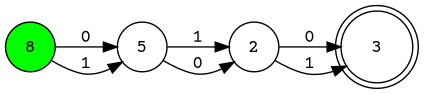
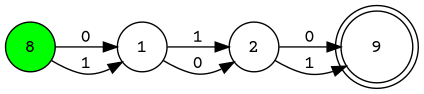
  digraph {
    fontname="Courier Prime"
    rankdir=LR
    node [fillcolor=white fontname="Courier Prime" shape=circle style=filled]
    edge [fontname="Courier Prime"]
    n1 [fillcolor=green label=8]
-   1 [label=5]
+   1
    2
-   3 [shape=doublecircle]
+   3 [shape=doublecircle label=9]
    n1 -> 1 [label=0]
    n1 -> 1 [label=1]
    1 -> 2 [label=1]
    1 -> 2 [label=0]
    2 -> 3 [label=0]
    2 -> 3 [label=1]
  }
